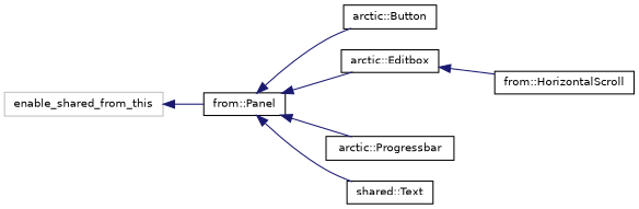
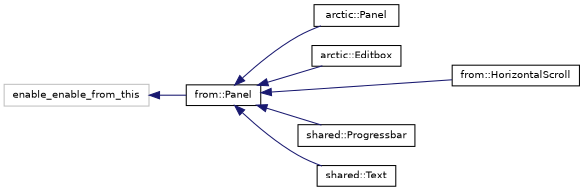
  digraph {
    rankdir=LR
    node [color=black fillcolor=white fontname=Helvetica fontsize=10 shape=record style=filled]
    edge [color=midnightblue dir=back fontname=Helvetica fontsize=10 labelfontname=Helvetica labelfontsize=10 style=solid]
-   n1 [color=grey75 height=0.2 label=enable_shared_from_this width=0.4]
+   n1 [color=grey75 height=0.2 label=enable_enable_from_this width=0.4]
    n2 [height=0.2 label="from::Panel" width=0.4]
-   n3 [height=0.2 label="arctic::Button" width=0.4]
+   n3 [height=0.2 label="arctic::Panel" width=0.4]
    n4 [height=0.2 label="arctic::Editbox" width=0.4]
    n5 [height=0.2 label="from::HorizontalScroll" width=0.4]
-   n6 [height=0.2 label="arctic::Progressbar" width=0.4]
+   n6 [height=0.2 label="shared::Progressbar" width=0.4]
    n7 [height=0.2 label="shared::Text" width=0.4]
    n1 -> n2
    n2 -> n3
    n2 -> n4
-   n4 -> n5
+   n2 -> n5
    n2 -> n6
    n2 -> n7
  }
